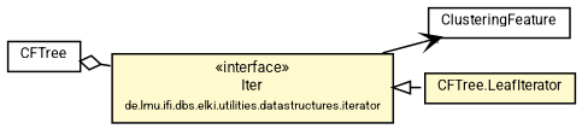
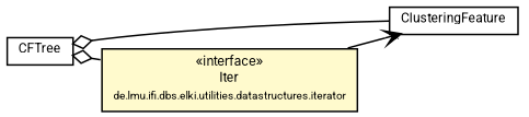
  digraph {
    fontname=Inter
    nodesep=0.15
    rankdir=LR
    ranksep=0.25
    node [fontcolor=black fontname=Inter fontsize=8 margin=0 shape=plaintext]
    edge [arrowhead=none arrowtail=ediamond color=black dir=back fontname=Inter fontsize=7 labelfontname=Roboto labelfontsize=7 weight=4]
    n1 [height=0 label=<<table title="de.lmu.ifi.dbs.elki.algorithm.clustering.hierarchical.birch.CFTree" border="0" cellborder="1" cellspacing="0" cellpadding="2" href="CFTree.html" target="_parent"> 		<tr><td><table border="0" cellspacing="0" cellpadding="1"> 		<tr><td align="center" balign="center"> <font face="Roboto">CFTree</font> </td></tr> 		</table></td></tr> 		</table>> width=0]
    n2 [height=0 label=<<table title="de.lmu.ifi.dbs.elki.algorithm.clustering.hierarchical.birch.ClusteringFeature" border="0" cellborder="1" cellspacing="0" cellpadding="2" href="ClusteringFeature.html" target="_parent"> 		<tr><td><table border="0" cellspacing="0" cellpadding="1"> 		<tr><td align="center" balign="center"> <font face="Roboto">ClusteringFeature</font> </td></tr> 		</table></td></tr> 		</table>> width=0]
    n3 [height=0 label=<<table title="de.lmu.ifi.dbs.elki.utilities.datastructures.iterator.Iter" border="0" cellborder="1" cellspacing="0" cellpadding="2" bgcolor="LemonChiffon" href="../../../../utilities/datastructures/iterator/Iter.html" target="_parent"> 		<tr><td><table border="0" cellspacing="0" cellpadding="1"> 		<tr><td align="center" balign="center"> &#171;interface&#187; </td></tr> 		<tr><td align="center" balign="center"> <font face="Roboto">Iter</font> </td></tr> 		<tr><td align="center" balign="center"> <font face="Roboto" point-size="7.0">de.lmu.ifi.dbs.elki.utilities.datastructures.iterator</font> </td></tr> 		</table></td></tr> 		</table>> width=0]
-   n4 [height=0 label=<<table title="de.lmu.ifi.dbs.elki.algorithm.clustering.hierarchical.birch.CFTree.LeafIterator" border="0" cellborder="1" cellspacing="0" cellpadding="2" bgcolor="lemonChiffon" href="CFTree.LeafIterator.html" target="_parent"> 		<tr><td><table border="0" cellspacing="0" cellpadding="1"> 		<tr><td align="center" balign="center"> <font face="Roboto">CFTree.LeafIterator</font> </td></tr> 		</table></td></tr> 		</table>> width=0]
+   n1 -> n2
    n1 -> n3
    n3 -> n2 [arrowhead=open headlabel="*" weight=1 arrowtail="" dir=""]
-   n3 -> n4 [arrowtail=empty style=dashed weight=9 arrowhead=""]
  }
